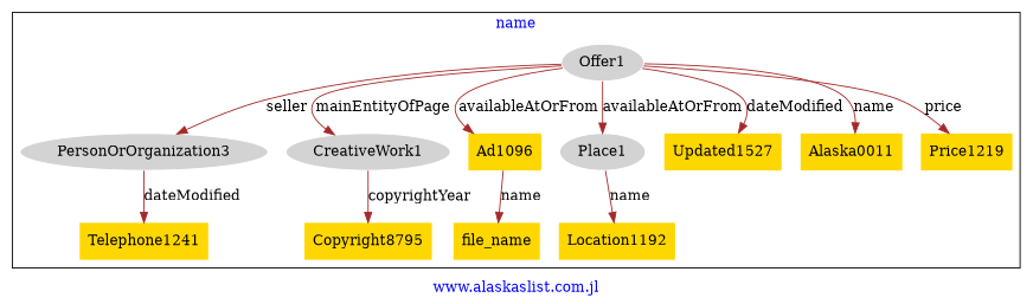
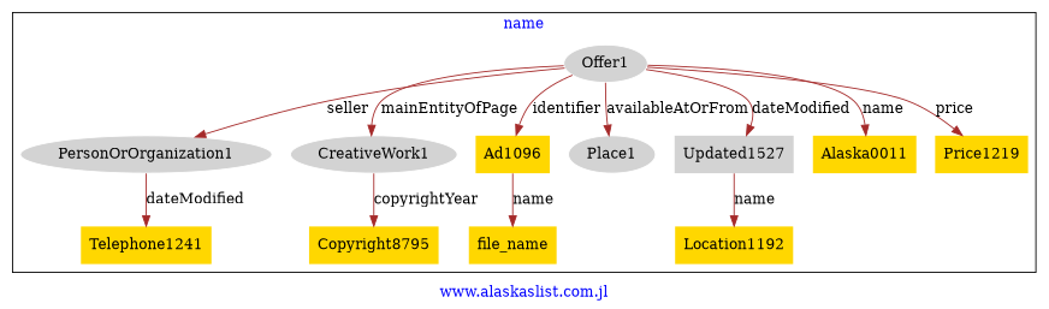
  digraph {
    fontcolor=blue
    label="www.alaskaslist.com.jl"
    remincross=true
    node [fillcolor=gold style=filled shape=plaintext]
    edge [color=brown fontcolor=black]
-   n1 [color=white fillcolor=lightgray label=PersonOrOrganization3 shape=""]
+   n1 [color=white fillcolor=lightgray label=PersonOrOrganization1 shape=""]
    n2 [label=Telephone1241]
    n3 [color=white fillcolor=lightgray label=CreativeWork1 shape=""]
    n4 [label=Copyright8795]
    n5 [label=file_name]
    n6 [color=white fillcolor=lightgray label=Offer1 shape=""]
    n7 [label=Ad1096]
    n8 [color=white fillcolor=lightgray label=Place1 shape=""]
-   n9 [label=Updated1527]
+   n9 [fillcolor=lightgray label=Updated1527]
    n10 [label=Alaska0011]
    n11 [label=Price1219]
    n12 [label=Location1192]
    subgraph cluster_1 {
      label=name
      n1
      n2
      n3
      n4
      n5
      n6
      n7
      n8
      n9
      n10
      n11
      n12
    }
    n1 -> n2 [label=dateModified]
    n3 -> n4 [label=copyrightYear]
    n6 -> n1 [label=seller]
    n6 -> n3 [label=mainEntityOfPage]
-   n6 -> n7 [label=availableAtOrFrom]
+   n6 -> n7 [label=identifier]
    n6 -> n8 [label=availableAtOrFrom]
    n6 -> n9 [label=dateModified]
    n6 -> n10 [label=name]
    n6 -> n11 [label=price]
    n7 -> n5 [label=name]
-   n8 -> n12 [label=name]
+   n9 -> n12 [label=name]
  }
